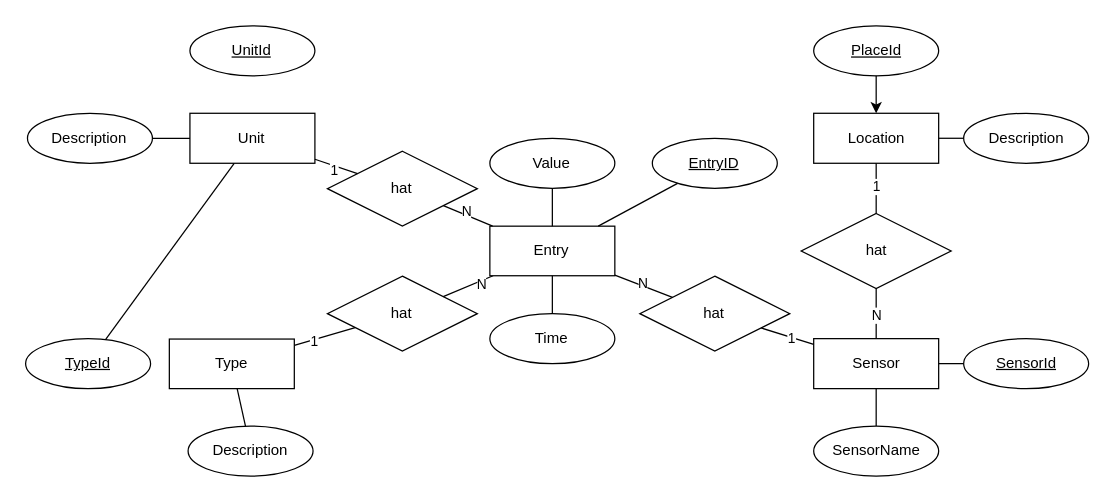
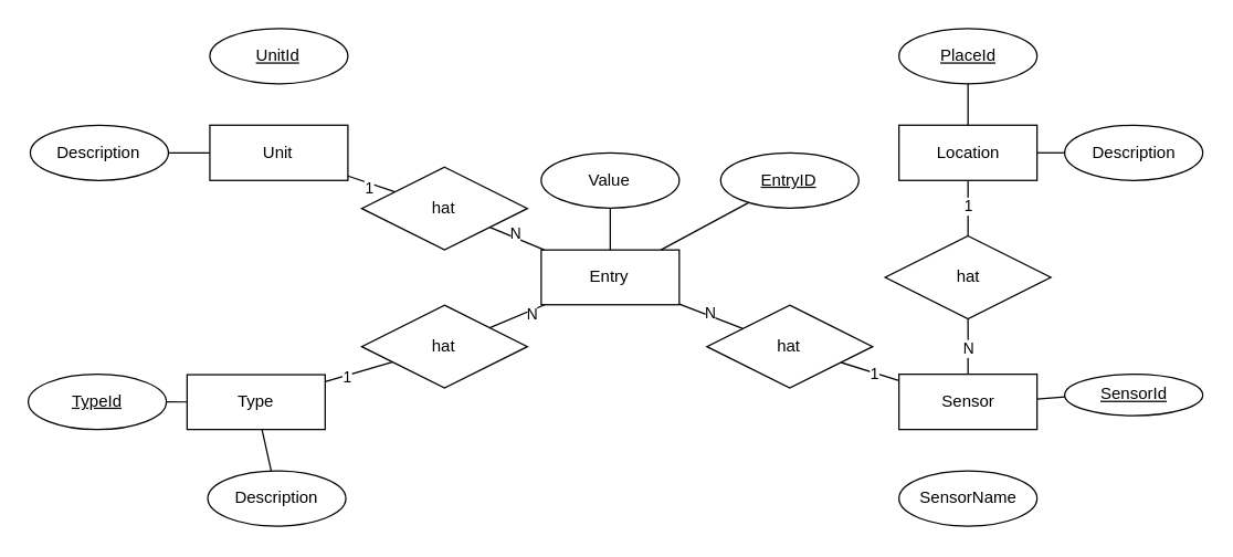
  <mxCell id="0" />
  <mxCell id="1" parent="0" />
  <mxCell id="2" value="Unit" style="whiteSpace=wrap;html=1;align=center;" parent="1" vertex="1"><mxGeometry x="151.48" y="90" width="100" height="40" as="geometry" /></mxCell>
  <mxCell id="3" value="Description" style="ellipse;whiteSpace=wrap;html=1;align=center;" parent="1" vertex="1"><mxGeometry x="21.48" y="90" width="100" height="40" as="geometry" /></mxCell>
  <mxCell id="4" value="UnitId" style="ellipse;whiteSpace=wrap;html=1;align=center;fontStyle=4;" parent="1" vertex="1"><mxGeometry x="151.48" width="100" height="40" as="geometry" y="20" /></mxCell>
  <mxCell id="5" value="" style="endArrow=none;html=1;rounded=0;" parent="1" source="3" target="2" edge="1"><mxGeometry relative="1" as="geometry"><mxPoint x="211.48" y="70" as="sourcePoint" /><mxPoint x="211.48" y="100" as="targetPoint" /></mxGeometry></mxCell>
  <mxCell id="6" value="Location" style="whiteSpace=wrap;html=1;align=center;" parent="1" vertex="1"><mxGeometry x="650.6" y="90" width="100" height="40" as="geometry" /></mxCell>
  <mxCell id="7" value="Description" style="ellipse;whiteSpace=wrap;html=1;align=center;" parent="1" vertex="1"><mxGeometry x="770.6" y="90" width="100" height="40" as="geometry" /></mxCell>
  <mxCell id="8" value="PlaceId" style="ellipse;whiteSpace=wrap;html=1;align=center;fontStyle=4;" parent="1" vertex="1"><mxGeometry x="650.6" width="100" height="40" as="geometry" y="20" /></mxCell>
- <mxCell id="9" value="" style="endArrow=classic;html=1;rounded=0;" parent="1" source="8" target="6" edge="1"><mxGeometry relative="1" as="geometry"><mxPoint x="880.6" y="210" as="sourcePoint" /><mxPoint x="1040.6" y="210" as="targetPoint" /></mxGeometry></mxCell>
+ <mxCell id="9" value="" style="endArrow=none;html=1;rounded=0;" parent="1" source="8" target="6" edge="1"><mxGeometry relative="1" as="geometry"><mxPoint x="880.6" y="210" as="sourcePoint" /><mxPoint x="1040.6" y="210" as="targetPoint" /></mxGeometry></mxCell>
  <mxCell id="10" value="" style="endArrow=none;html=1;rounded=0;" parent="1" source="7" target="6" edge="1"><mxGeometry relative="1" as="geometry"><mxPoint x="710.6" y="70" as="sourcePoint" /><mxPoint x="710.6" y="100" as="targetPoint" /></mxGeometry></mxCell>
  <mxCell id="11" value="Type" style="whiteSpace=wrap;html=1;align=center;" parent="1" vertex="1"><mxGeometry x="135" y="270.66" width="100" height="39.67" as="geometry" /></mxCell>
  <mxCell id="12" value="Description" style="ellipse;whiteSpace=wrap;html=1;align=center;" parent="1" vertex="1"><mxGeometry x="150" y="340.33" width="100" height="40" as="geometry" /></mxCell>
  <mxCell id="13" value="TypeId" style="ellipse;whiteSpace=wrap;html=1;align=center;fontStyle=4;" parent="1" vertex="1"><mxGeometry x="20" y="270.33" width="100" height="40" as="geometry" /></mxCell>
- <mxCell id="14" value="" style="endArrow=none;html=1;rounded=0;" parent="1" source="13" target="2" edge="1"><mxGeometry relative="1" as="geometry"><mxPoint x="370" y="390.33" as="sourcePoint" /><mxPoint x="530" y="390.33" as="targetPoint" /></mxGeometry></mxCell>
+ <mxCell id="14" value="" style="endArrow=none;html=1;rounded=0;" parent="1" source="13" target="11" edge="1"><mxGeometry relative="1" as="geometry"><mxPoint x="370" y="390.33" as="sourcePoint" /><mxPoint x="530" y="390.33" as="targetPoint" /></mxGeometry></mxCell>
  <mxCell id="15" value="" style="endArrow=none;html=1;rounded=0;" parent="1" source="12" target="11" edge="1"><mxGeometry relative="1" as="geometry"><mxPoint x="200" y="250.33" as="sourcePoint" /><mxPoint x="200" y="280.33" as="targetPoint" /></mxGeometry></mxCell>
  <mxCell id="16" value="Sensor" style="whiteSpace=wrap;html=1;align=center;" parent="1" vertex="1"><mxGeometry x="650.6" y="270.33" width="100" height="40" as="geometry" /></mxCell>
  <mxCell id="17" value="SensorName" style="ellipse;whiteSpace=wrap;html=1;align=center;" parent="1" vertex="1"><mxGeometry x="650.6" y="340.33" width="100" height="40" as="geometry" /></mxCell>
- <mxCell id="18" value="SensorId" style="ellipse;whiteSpace=wrap;html=1;align=center;fontStyle=4;" parent="1" vertex="1"><mxGeometry x="770.6" y="270.33" width="100" height="40" as="geometry" /></mxCell>
+ <mxCell id="18" value="SensorId" style="ellipse;whiteSpace=wrap;html=1;align=center;fontStyle=4;" parent="1" vertex="1"><mxGeometry x="770.6" y="270.33" width="100" height="30" as="geometry" /></mxCell>
  <mxCell id="19" value="" style="endArrow=none;html=1;rounded=0;" parent="1" source="18" target="16" edge="1"><mxGeometry relative="1" as="geometry"><mxPoint x="880.6" y="380" as="sourcePoint" /><mxPoint x="1040.6" y="380" as="targetPoint" /></mxGeometry></mxCell>
- <mxCell id="20" value="" style="endArrow=none;html=1;rounded=0;" parent="1" source="17" target="16" edge="1"><mxGeometry relative="1" as="geometry"><mxPoint x="710.6" y="240" as="sourcePoint" /><mxPoint x="710.6" y="270" as="targetPoint" /></mxGeometry></mxCell>
  <mxCell id="21" value="" style="endArrow=none;html=1;rounded=0;" parent="1" source="6" target="23" edge="1"><mxGeometry relative="1" as="geometry"><mxPoint x="640.6" y="250.33" as="sourcePoint" /><mxPoint x="800.6" y="250.33" as="targetPoint" /></mxGeometry></mxCell>
  <mxCell id="22" value="1" style="edgeLabel;html=1;align=center;verticalAlign=middle;resizable=0;points=[];" parent="21" vertex="1" connectable="0"><mxGeometry x="-0.642" relative="1" as="geometry"><mxPoint y="11" as="offset" /></mxGeometry></mxCell>
  <mxCell id="23" value="hat" style="shape=rhombus;perimeter=rhombusPerimeter;whiteSpace=wrap;html=1;align=center;" parent="1" vertex="1"><mxGeometry x="640.6" y="170.17" width="120" height="60" as="geometry" /></mxCell>
  <mxCell id="24" value="" style="endArrow=none;html=1;rounded=0;" parent="1" source="16" target="23" edge="1"><mxGeometry relative="1" as="geometry"><mxPoint x="660.6" y="158.33" as="sourcePoint" /><mxPoint x="525.6" y="207.33" as="targetPoint" /></mxGeometry></mxCell>
  <mxCell id="25" value="N" style="edgeLabel;html=1;align=center;verticalAlign=middle;resizable=0;points=[];" parent="24" vertex="1" connectable="0"><mxGeometry x="-0.642" relative="1" as="geometry"><mxPoint y="-12" as="offset" /></mxGeometry></mxCell>
  <mxCell id="26" value="hat" style="shape=rhombus;perimeter=rhombusPerimeter;whiteSpace=wrap;html=1;align=center;" parent="1" vertex="1"><mxGeometry x="261.48" y="220.33" width="120" height="60" as="geometry" /></mxCell>
  <mxCell id="27" value="" style="endArrow=none;html=1;rounded=0;" parent="1" source="33" target="26" edge="1"><mxGeometry relative="1" as="geometry"><mxPoint x="151.48" y="230" as="sourcePoint" /><mxPoint x="311.48" y="230" as="targetPoint" /></mxGeometry></mxCell>
  <mxCell id="28" value="N" style="edgeLabel;html=1;align=center;verticalAlign=middle;resizable=0;points=[];" parent="27" vertex="1" connectable="0"><mxGeometry x="-0.47" y="2" relative="1" as="geometry"><mxPoint as="offset" /></mxGeometry></mxCell>
  <mxCell id="29" value="" style="endArrow=none;html=1;rounded=0;" parent="1" source="26" target="11" edge="1"><mxGeometry relative="1" as="geometry"><mxPoint x="151.48" y="230" as="sourcePoint" /><mxPoint x="311.48" y="230" as="targetPoint" /></mxGeometry></mxCell>
  <mxCell id="30" value="1" style="edgeLabel;html=1;align=center;verticalAlign=middle;resizable=0;points=[];" parent="29" vertex="1" connectable="0"><mxGeometry x="0.369" y="1" relative="1" as="geometry"><mxPoint as="offset" /></mxGeometry></mxCell>
  <mxCell id="31" value="Value" style="ellipse;whiteSpace=wrap;html=1;align=center;" parent="1" vertex="1"><mxGeometry x="391.48" y="110" width="100" height="40" as="geometry" /></mxCell>
- <mxCell id="32" value="Time" style="ellipse;whiteSpace=wrap;html=1;align=center;" parent="1" vertex="1"><mxGeometry x="391.48" y="250.33" width="100" height="40" as="geometry" /></mxCell>
  <mxCell id="33" value="Entry" style="whiteSpace=wrap;html=1;align=center;" vertex="1" parent="1"><mxGeometry x="391.48" y="180.33" width="100" height="39.67" as="geometry" /></mxCell>
  <mxCell id="34" value="hat" style="shape=rhombus;perimeter=rhombusPerimeter;whiteSpace=wrap;html=1;align=center;" vertex="1" parent="1"><mxGeometry x="511.48" y="220.33" width="120" height="60" as="geometry" /></mxCell>
  <mxCell id="35" value="hat" style="shape=rhombus;perimeter=rhombusPerimeter;whiteSpace=wrap;html=1;align=center;" vertex="1" parent="1"><mxGeometry x="261.48" y="120.33" width="120" height="60" as="geometry" /></mxCell>
  <mxCell id="36" value="" style="endArrow=none;html=1;rounded=0;" edge="1" parent="1" source="2" target="35"><mxGeometry relative="1" as="geometry"><mxPoint x="491.48" y="250.33" as="sourcePoint" /><mxPoint x="651.48" y="250.33" as="targetPoint" /></mxGeometry></mxCell>
  <mxCell id="37" value="1" style="edgeLabel;html=1;align=center;verticalAlign=middle;resizable=0;points=[];" vertex="1" connectable="0" parent="36"><mxGeometry x="-0.049" y="-3" relative="1" as="geometry"><mxPoint as="offset" /></mxGeometry></mxCell>
  <mxCell id="38" value="" style="endArrow=none;html=1;rounded=0;" edge="1" parent="1" source="35" target="33"><mxGeometry relative="1" as="geometry"><mxPoint x="491.48" y="250.33" as="sourcePoint" /><mxPoint x="651.48" y="250.33" as="targetPoint" /></mxGeometry></mxCell>
  <mxCell id="39" value="N" style="edgeLabel;html=1;align=center;verticalAlign=middle;resizable=0;points=[];" vertex="1" connectable="0" parent="38"><mxGeometry x="-0.138" y="3" relative="1" as="geometry"><mxPoint as="offset" /></mxGeometry></mxCell>
  <mxCell id="40" value="" style="endArrow=none;html=1;rounded=0;" edge="1" parent="1" source="33" target="31"><mxGeometry relative="1" as="geometry"><mxPoint x="491.48" y="250.33" as="sourcePoint" /><mxPoint x="651.48" y="250.33" as="targetPoint" /></mxGeometry></mxCell>
- <mxCell id="41" value="" style="endArrow=none;html=1;rounded=0;" edge="1" parent="1" source="33" target="32"><mxGeometry relative="1" as="geometry"><mxPoint x="494.48" y="200.33" as="sourcePoint" /><mxPoint x="498.48" y="160.33" as="targetPoint" /></mxGeometry></mxCell>
  <mxCell id="42" value="" style="endArrow=none;html=1;rounded=0;" edge="1" parent="1" source="33" target="34"><mxGeometry relative="1" as="geometry"><mxPoint x="541.48" y="203.33" as="sourcePoint" /><mxPoint x="573.48" y="192.33" as="targetPoint" /></mxGeometry></mxCell>
  <mxCell id="43" value="N" style="edgeLabel;html=1;align=center;verticalAlign=middle;resizable=0;points=[];" vertex="1" connectable="0" parent="42"><mxGeometry x="-0.083" y="2" relative="1" as="geometry"><mxPoint as="offset" /></mxGeometry></mxCell>
  <mxCell id="44" value="" style="endArrow=none;html=1;rounded=0;" edge="1" parent="1" source="34" target="16"><mxGeometry relative="1" as="geometry"><mxPoint x="551.48" y="213.33" as="sourcePoint" /><mxPoint x="583.48" y="202.33" as="targetPoint" /></mxGeometry></mxCell>
  <mxCell id="45" value="1" style="edgeLabel;html=1;align=center;verticalAlign=middle;resizable=0;points=[];" vertex="1" connectable="0" parent="44"><mxGeometry x="0.154" relative="1" as="geometry"><mxPoint as="offset" /></mxGeometry></mxCell>
  <mxCell id="46" value="&lt;u&gt;EntryID&lt;/u&gt;" style="ellipse;whiteSpace=wrap;html=1;align=center;" vertex="1" parent="1"><mxGeometry x="521.48" y="110" width="100" height="40" as="geometry" /></mxCell>
  <mxCell id="47" value="" style="endArrow=none;html=1;rounded=0;" edge="1" parent="1" source="33" target="46"><mxGeometry relative="1" as="geometry"><mxPoint x="451.48" y="190.33" as="sourcePoint" /><mxPoint x="451.48" y="160.33" as="targetPoint" /></mxGeometry></mxCell>
